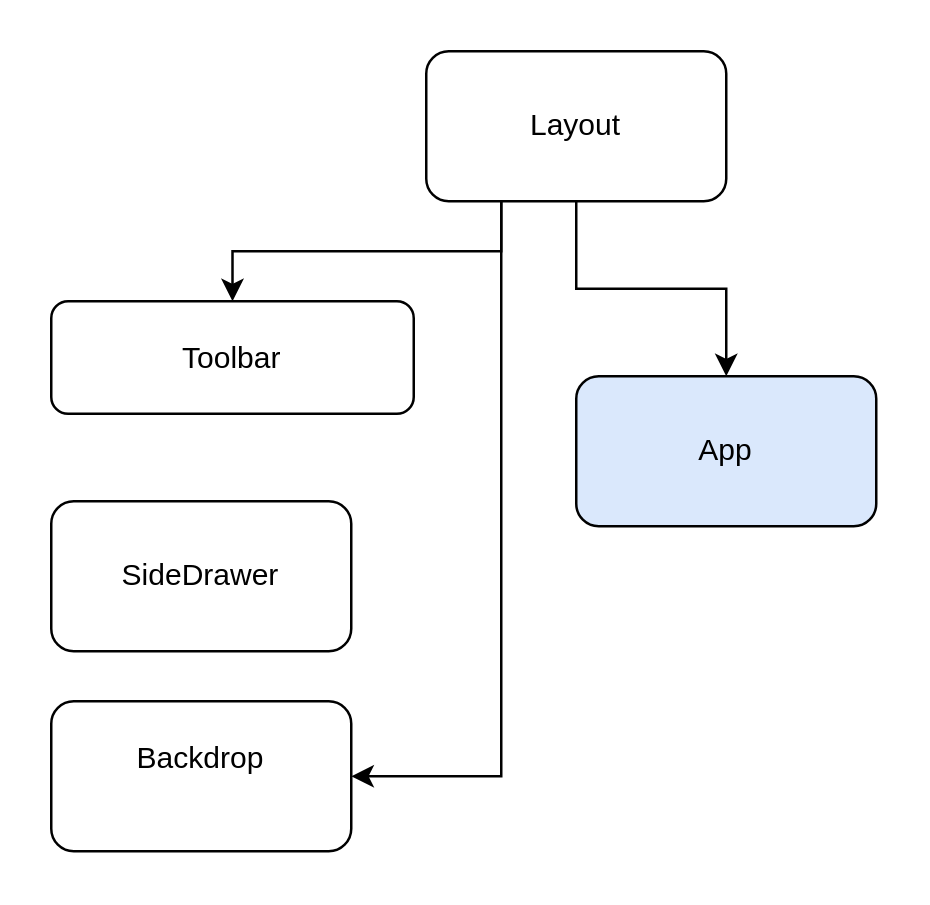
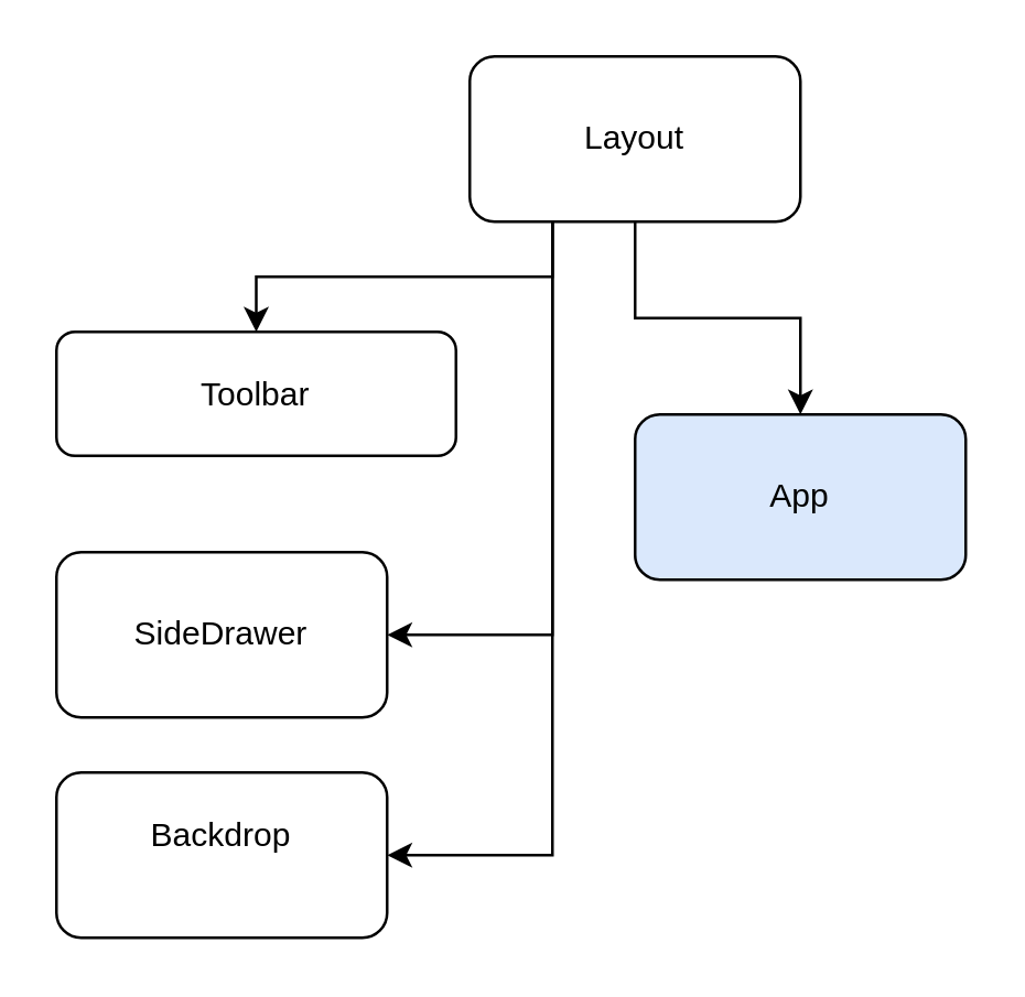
  <mxCell id="0" />
  <mxCell id="1" parent="0" />
  <mxCell id="2" style="edgeStyle=orthogonalEdgeStyle;rounded=0;orthogonalLoop=1;jettySize=auto;html=1;exitX=0.25;exitY=1;exitDx=0;exitDy=0;" edge="1" parent="1" source="6" target="7"><mxGeometry relative="1" as="geometry" /></mxCell>
+ <mxCell id="3" style="edgeStyle=orthogonalEdgeStyle;rounded=0;orthogonalLoop=1;jettySize=auto;html=1;exitX=0.25;exitY=1;exitDx=0;exitDy=0;entryX=1;entryY=0.5;entryDx=0;entryDy=0;" edge="1" parent="1" source="6" target="8"><mxGeometry relative="1" as="geometry" /></mxCell>
  <mxCell id="4" style="edgeStyle=orthogonalEdgeStyle;rounded=0;orthogonalLoop=1;jettySize=auto;html=1;exitX=0.25;exitY=1;exitDx=0;exitDy=0;entryX=1;entryY=0.5;entryDx=0;entryDy=0;" edge="1" parent="1" source="6" target="9"><mxGeometry relative="1" as="geometry" /></mxCell>
  <mxCell id="5" style="edgeStyle=orthogonalEdgeStyle;rounded=0;orthogonalLoop=1;jettySize=auto;html=1;exitX=0.5;exitY=1;exitDx=0;exitDy=0;" edge="1" parent="1" source="6" target="10"><mxGeometry relative="1" as="geometry"><mxPoint x="230" y="180" as="targetPoint" /></mxGeometry></mxCell>
  <mxCell id="6" value="Layout" style="rounded=1;whiteSpace=wrap;html=1;" vertex="1" parent="1"><mxGeometry x="170" y="20" width="120" height="60" as="geometry" /></mxCell>
  <mxCell id="7" value="Toolbar" style="rounded=1;whiteSpace=wrap;html=1;" vertex="1" parent="1"><mxGeometry x="20" y="120" width="145" height="45" as="geometry" /></mxCell>
  <mxCell id="8" value="SideDrawer&lt;br&gt;" style="rounded=1;whiteSpace=wrap;html=1;" vertex="1" parent="1"><mxGeometry x="20" y="200" width="120" height="60" as="geometry" /></mxCell>
  <mxCell id="9" value="Backdrop&lt;br&gt;&lt;br&gt;" style="rounded=1;whiteSpace=wrap;html=1;" vertex="1" parent="1"><mxGeometry x="20" y="280" width="120" height="60" as="geometry" /></mxCell>
  <mxCell id="10" value="App&lt;br&gt;" style="rounded=1;whiteSpace=wrap;html=1;fillColor=#dae8fc;" vertex="1" parent="1"><mxGeometry x="230" y="150" width="120" height="60" as="geometry" /></mxCell>
